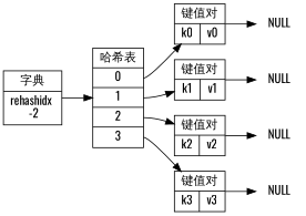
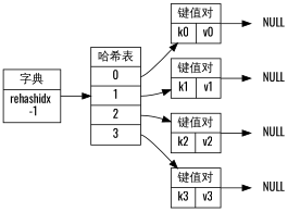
  digraph {
    rankdir=LR
    fontname=Oswald
    node [shape=record fontname=Oswald]
    edge [fontname=Oswald]
-   n1 [label="字典| rehashidx \n -2"]
+   n1 [label="字典| rehashidx \n -1"]
    n2 [label="哈希表 | <0> 0 | <1> 1 | <2> 2 | <3> 3 "]
    n3 [label="键值对 | { k0 | v0 }"]
    n4 [label="键值对 | { k1 | v1 }"]
    n5 [label="键值对 | { k2 | v2 }"]
    n6 [label="键值对 | { k3 | v3 }"]
    n7 [label=NULL shape=plaintext]
    n8 [label=NULL shape=plaintext]
    n9 [label=NULL shape=plaintext]
    n10 [label=NULL shape=plaintext]
    n1 -> n2
    n2 -> n3 [tailport=0]
    n2 -> n4 [tailport=1]
    n2 -> n5 [tailport=2]
    n2 -> n6 [tailport=3]
    n3 -> n7
    n4 -> n8
    n5 -> n9
    n6 -> n10
  }
